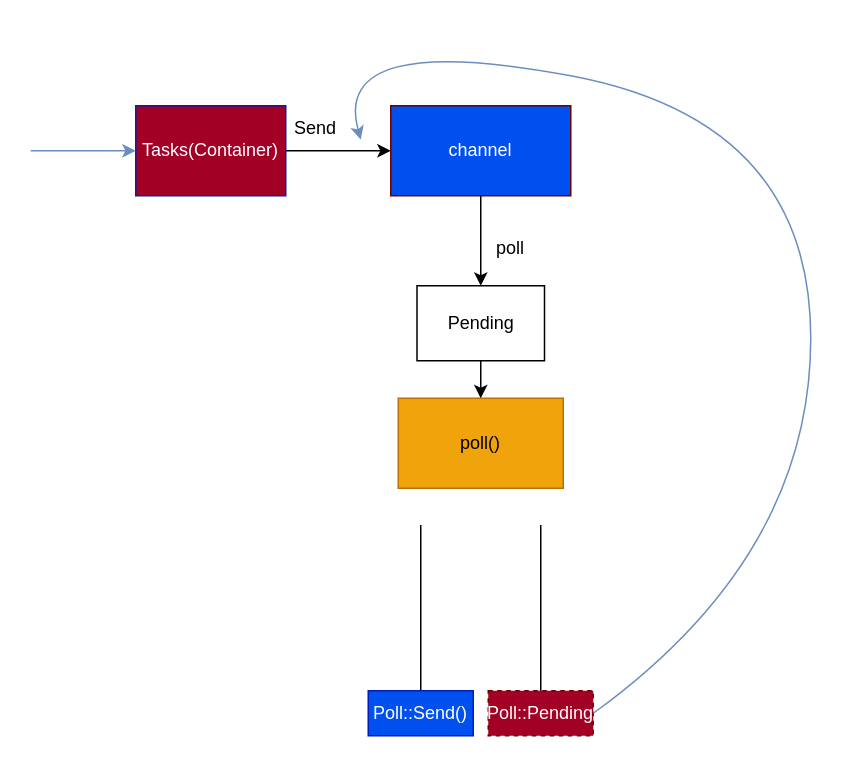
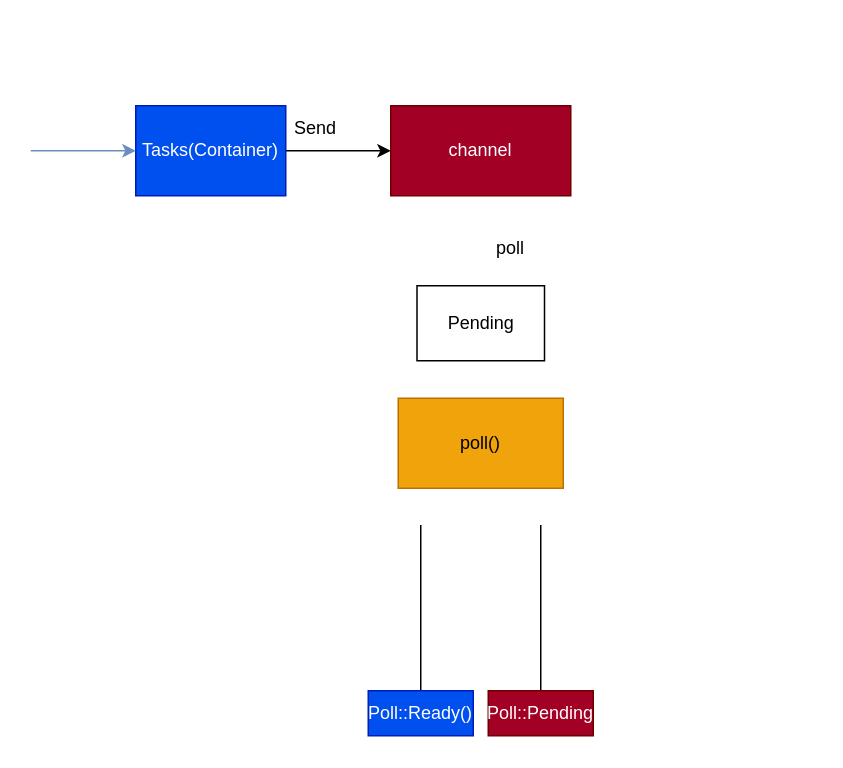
  <mxCell id="0" />
  <mxCell id="1" parent="0" />
  <mxCell id="2" style="edgeStyle=none;html=1;exitX=1;exitY=0.5;exitDx=0;exitDy=0;" edge="1" parent="1" source="3"><mxGeometry relative="1" as="geometry"><mxPoint x="260" y="100" as="targetPoint" /></mxGeometry></mxCell>
- <mxCell id="3" value="Tasks(Container)" style="rounded=0;whiteSpace=wrap;html=1;fillColor=#a20025;fontColor=#ffffff;strokeColor=#001DBC;" vertex="1" parent="1"><mxGeometry x="90" y="70" width="100" height="60" as="geometry" /></mxCell>
- <mxCell id="4" style="edgeStyle=none;rounded=0;html=1;exitX=0.5;exitY=1;exitDx=0;exitDy=0;entryX=0.5;entryY=0;entryDx=0;entryDy=0;" edge="1" parent="1" source="5" target="14"><mxGeometry relative="1" as="geometry" /></mxCell>
- <mxCell id="5" value="channel" style="rounded=0;whiteSpace=wrap;html=1;fillColor=#0050ef;fontColor=#ffffff;strokeColor=#6F0000;" vertex="1" parent="1"><mxGeometry x="260" y="70" width="120" height="60" as="geometry" /></mxCell>
+ <mxCell id="3" value="Tasks(Container)" style="rounded=0;whiteSpace=wrap;html=1;fillColor=#0050ef;fontColor=#ffffff;strokeColor=#001DBC;" vertex="1" parent="1"><mxGeometry x="90" y="70" width="100" height="60" as="geometry" /></mxCell>
+ <mxCell id="5" value="channel" style="rounded=0;whiteSpace=wrap;html=1;fillColor=#a20025;fontColor=#ffffff;strokeColor=#6F0000;" vertex="1" parent="1"><mxGeometry x="260" y="70" width="120" height="60" as="geometry" /></mxCell>
  <mxCell id="6" value="Send" style="text;html=1;strokeColor=none;fillColor=none;align=center;verticalAlign=middle;whiteSpace=wrap;rounded=0;" vertex="1" parent="1"><mxGeometry x="180" y="70" width="60" height="30" as="geometry" /></mxCell>
  <mxCell id="7" value="poll()" style="rounded=0;whiteSpace=wrap;html=1;fillColor=#f0a30a;fontColor=#000000;strokeColor=#BD7000;" vertex="1" parent="1"><mxGeometry x="265" y="265" width="110" height="60" as="geometry" /></mxCell>
  <mxCell id="8" value="" style="shape=partialRectangle;whiteSpace=wrap;html=1;left=0;right=0;fillColor=none;direction=south;" vertex="1" parent="1"><mxGeometry x="280" y="350" width="80" height="110" as="geometry" /></mxCell>
- <mxCell id="9" value="Poll::Send()" style="rounded=0;whiteSpace=wrap;html=1;fillColor=#0050ef;fontColor=#ffffff;strokeColor=#001DBC;" vertex="1" parent="1"><mxGeometry x="245" y="460" width="70" height="30" as="geometry" /></mxCell>
- <mxCell id="10" value="Poll::Pending" style="rounded=0;whiteSpace=wrap;html=1;fillColor=#a20025;fontColor=#ffffff;strokeColor=#6F0000;dashed=1;" vertex="1" parent="1"><mxGeometry x="325" y="460" width="70" height="30" as="geometry" /></mxCell>
- <mxCell id="11" value="" style="curved=1;endArrow=classic;html=1;rounded=0;entryX=1;entryY=0.75;entryDx=0;entryDy=0;exitX=1;exitY=0.5;exitDx=0;exitDy=0;fillColor=#dae8fc;gradientColor=#7ea6e0;strokeColor=#6c8ebf;" edge="1" parent="1" source="10" target="6"><mxGeometry width="50" height="50" relative="1" as="geometry"><mxPoint x="680" y="370" as="sourcePoint" /><mxPoint x="700" y="-20" as="targetPoint" /><Array as="points"><mxPoint x="540" y="370" /><mxPoint x="540" y="80" /><mxPoint x="220" y="20" /></Array></mxGeometry></mxCell>
+ <mxCell id="9" value="Poll::Ready()" style="rounded=0;whiteSpace=wrap;html=1;fillColor=#0050ef;fontColor=#ffffff;strokeColor=#001DBC;" vertex="1" parent="1"><mxGeometry x="245" y="460" width="70" height="30" as="geometry" /></mxCell>
+ <mxCell id="10" value="Poll::Pending" style="rounded=0;whiteSpace=wrap;html=1;fillColor=#a20025;fontColor=#ffffff;strokeColor=#6F0000;" vertex="1" parent="1"><mxGeometry x="325" y="460" width="70" height="30" as="geometry" /></mxCell>
  <mxCell id="12" value="" style="endArrow=classic;html=1;rounded=0;fillColor=#dae8fc;gradientColor=#7ea6e0;strokeColor=#6c8ebf;" edge="1" parent="1"><mxGeometry width="50" height="50" relative="1" as="geometry"><mxPoint x="20" y="100" as="sourcePoint" /><mxPoint x="90" y="100" as="targetPoint" /></mxGeometry></mxCell>
- <mxCell id="13" style="edgeStyle=none;rounded=0;html=1;exitX=0.5;exitY=1;exitDx=0;exitDy=0;entryX=0.5;entryY=0;entryDx=0;entryDy=0;" edge="1" parent="1" source="14" target="7"><mxGeometry relative="1" as="geometry" /></mxCell>
  <mxCell id="14" value="Pending" style="rounded=0;whiteSpace=wrap;html=1;" vertex="1" parent="1"><mxGeometry x="277.5" y="190" width="85" height="50" as="geometry" /></mxCell>
  <mxCell id="15" value="poll" style="text;html=1;strokeColor=none;fillColor=none;align=center;verticalAlign=middle;whiteSpace=wrap;rounded=0;" vertex="1" parent="1"><mxGeometry x="310" y="150" width="60" height="30" as="geometry" /></mxCell>
